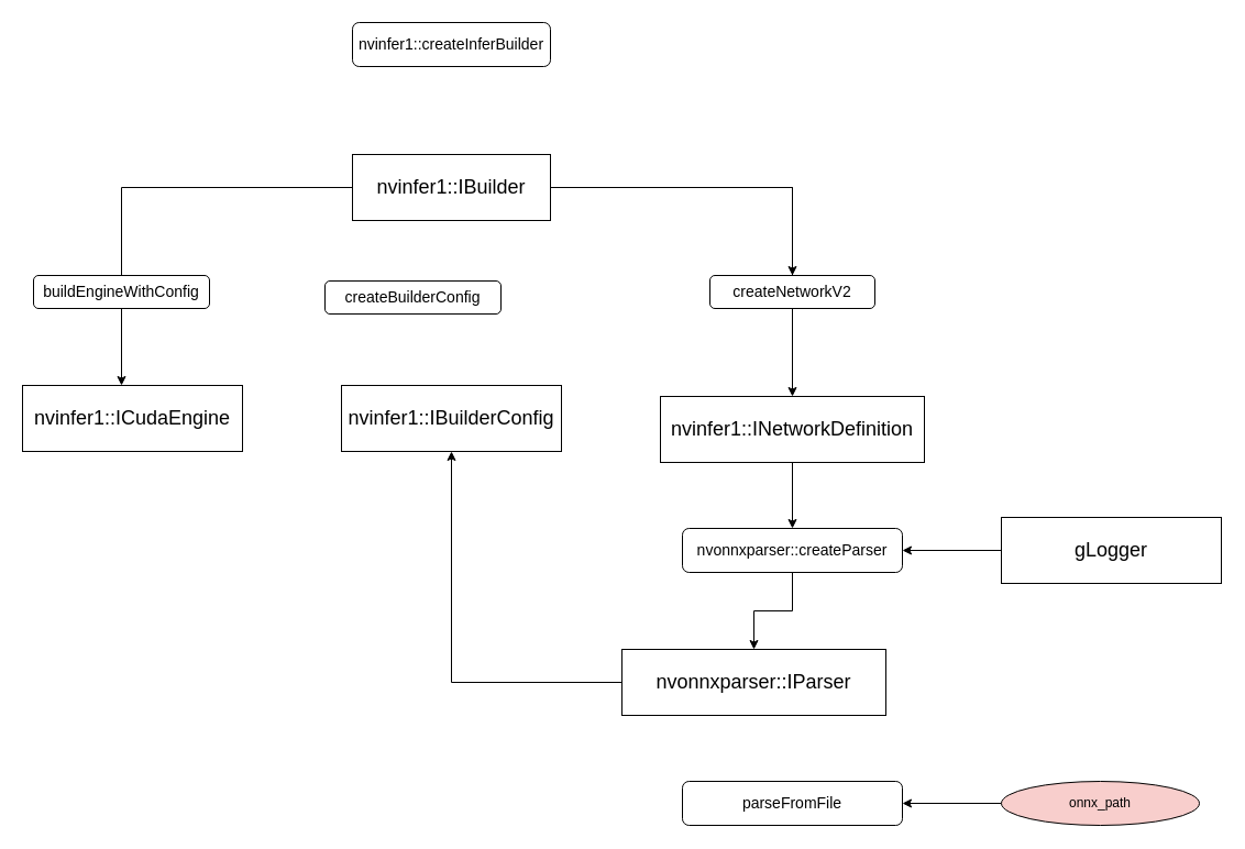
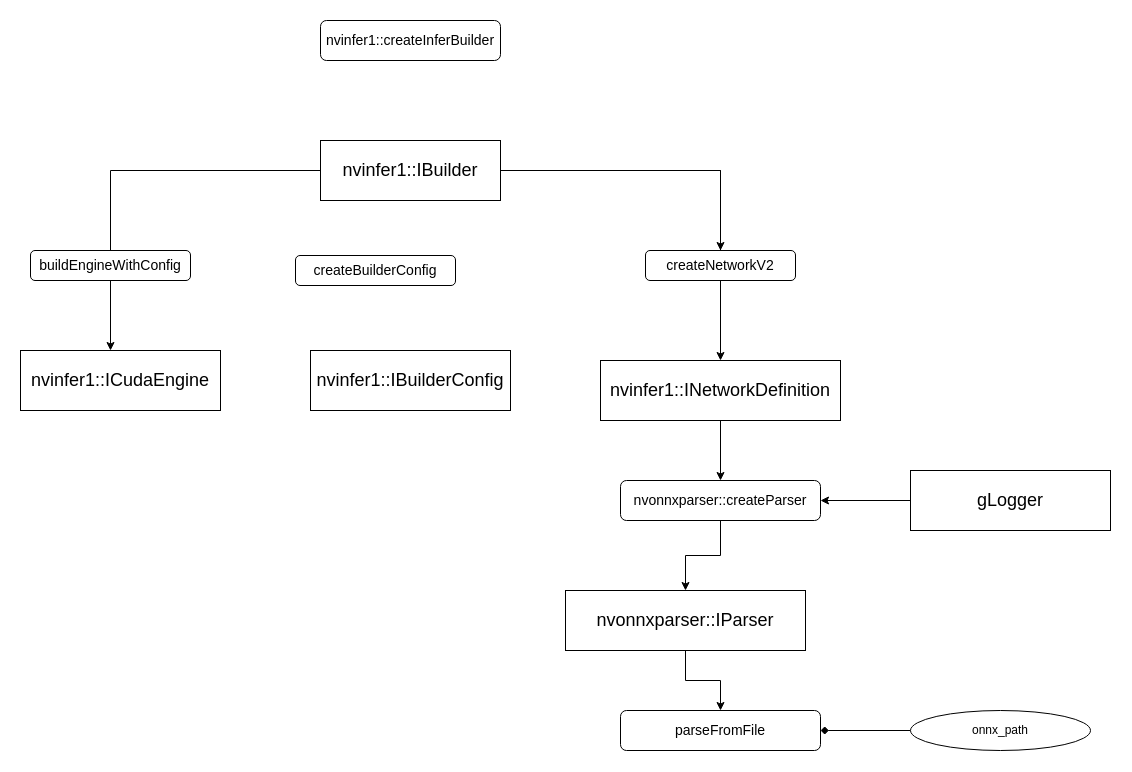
  <mxCell id="0" />
  <mxCell id="1" parent="0" />
  <mxCell id="2" style="edgeStyle=orthogonalEdgeStyle;rounded=0;orthogonalLoop=1;jettySize=auto;html=1;" parent="1" source="5" target="8" edge="1"><mxGeometry relative="1" as="geometry" /></mxCell>
  <mxCell id="3" style="edgeStyle=orthogonalEdgeStyle;rounded=0;orthogonalLoop=1;jettySize=auto;html=1;" parent="1" source="5" target="10" edge="1"><mxGeometry relative="1" as="geometry" /></mxCell>
  <mxCell id="4" style="edgeStyle=orthogonalEdgeStyle;rounded=0;orthogonalLoop=1;jettySize=auto;html=1;entryX=0.45;entryY=0;entryDx=0;entryDy=0;entryPerimeter=0;" parent="1" source="5" target="21" edge="1"><mxGeometry relative="1" as="geometry" /></mxCell>
  <mxCell id="5" value="&lt;font style=&quot;font-size: 18px&quot;&gt;nvinfer1::IBuilder&lt;/font&gt;" style="rounded=0;whiteSpace=wrap;html=1;" parent="1" vertex="1"><mxGeometry x="320" y="140" width="180" height="60" as="geometry" /></mxCell>
  <mxCell id="6" value="&lt;span&gt;&lt;font style=&quot;font-size: 18px&quot;&gt;nvinfer1::IBuilderConfig&lt;/font&gt;&lt;/span&gt;" style="rounded=0;whiteSpace=wrap;html=1;" parent="1" vertex="1"><mxGeometry x="310" y="350" width="200" height="60" as="geometry" /></mxCell>
  <mxCell id="7" value="" style="edgeStyle=orthogonalEdgeStyle;rounded=0;orthogonalLoop=1;jettySize=auto;html=1;" parent="1" source="8" target="17" edge="1"><mxGeometry relative="1" as="geometry" /></mxCell>
  <mxCell id="8" value="&lt;span&gt;&lt;font style=&quot;font-size: 18px&quot;&gt;nvinfer1::INetworkDefinition&lt;/font&gt;&lt;/span&gt;" style="rounded=0;whiteSpace=wrap;html=1;" parent="1" vertex="1"><mxGeometry x="600" y="360" width="240" height="60" as="geometry" /></mxCell>
  <mxCell id="9" value="&lt;span&gt;&lt;font style=&quot;font-size: 14px&quot;&gt;createBuilderConfig&lt;/font&gt;&lt;/span&gt;" style="rounded=1;whiteSpace=wrap;html=1;" parent="1" vertex="1"><mxGeometry x="295" y="255" width="160" height="30" as="geometry" /></mxCell>
  <mxCell id="10" value="&lt;span&gt;&lt;font style=&quot;font-size: 14px&quot;&gt;createNetworkV2&lt;/font&gt;&lt;/span&gt;" style="rounded=1;whiteSpace=wrap;html=1;" parent="1" vertex="1"><mxGeometry x="645" y="250" width="150" height="30" as="geometry" /></mxCell>
  <mxCell id="11" value="&lt;span&gt;&lt;font style=&quot;font-size: 14px&quot;&gt;nvinfer1::createInferBuilder&lt;/font&gt;&lt;/span&gt;" style="rounded=1;whiteSpace=wrap;html=1;" parent="1" vertex="1"><mxGeometry x="320" y="20" width="180" height="40" as="geometry" /></mxCell>
- <mxCell id="12" value="" style="edgeStyle=orthogonalEdgeStyle;rounded=0;orthogonalLoop=1;jettySize=auto;html=1;" parent="1" source="13" target="6" edge="1"><mxGeometry relative="1" as="geometry" /></mxCell>
+ <mxCell id="12" value="" style="edgeStyle=orthogonalEdgeStyle;rounded=0;orthogonalLoop=1;jettySize=auto;html=1;" parent="1" source="13" target="18" edge="1"><mxGeometry relative="1" as="geometry" /></mxCell>
  <mxCell id="13" value="&lt;font style=&quot;font-size: 18px&quot;&gt;nvonnxparser::IParser&lt;/font&gt;" style="rounded=0;whiteSpace=wrap;html=1;" parent="1" vertex="1"><mxGeometry x="565" y="590" width="240" height="60" as="geometry" /></mxCell>
  <mxCell id="14" value="" style="edgeStyle=orthogonalEdgeStyle;rounded=0;orthogonalLoop=1;jettySize=auto;html=1;" parent="1" source="15" target="17" edge="1"><mxGeometry relative="1" as="geometry" /></mxCell>
  <mxCell id="15" value="&lt;span style=&quot;font-size: 18px&quot;&gt;gLogger&lt;/span&gt;" style="rounded=0;whiteSpace=wrap;html=1;" parent="1" vertex="1"><mxGeometry x="910" y="470" width="200" height="60" as="geometry" /></mxCell>
  <mxCell id="16" value="" style="edgeStyle=orthogonalEdgeStyle;rounded=0;orthogonalLoop=1;jettySize=auto;html=1;" parent="1" source="17" target="13" edge="1"><mxGeometry relative="1" as="geometry" /></mxCell>
  <mxCell id="17" value="&lt;font style=&quot;font-size: 14px&quot;&gt;nvonnxparser::createParser&lt;/font&gt;" style="rounded=1;whiteSpace=wrap;html=1;" parent="1" vertex="1"><mxGeometry x="620" y="480" width="200" height="40" as="geometry" /></mxCell>
  <mxCell id="18" value="&lt;span style=&quot;font-size: 14px&quot;&gt;parseFromFile&lt;/span&gt;" style="rounded=1;whiteSpace=wrap;html=1;" parent="1" vertex="1"><mxGeometry x="620" y="710" width="200" height="40" as="geometry" /></mxCell>
- <mxCell id="19" value="" style="edgeStyle=orthogonalEdgeStyle;rounded=0;orthogonalLoop=1;jettySize=auto;html=1;" parent="1" source="20" target="18" edge="1"><mxGeometry relative="1" as="geometry" /></mxCell>
- <mxCell id="20" value="onnx_path" style="ellipse;whiteSpace=wrap;html=1;fillColor=#f8cecc;" parent="1" vertex="1"><mxGeometry x="910" y="710" width="180" height="40" as="geometry" /></mxCell>
+ <mxCell id="19" value="" style="edgeStyle=orthogonalEdgeStyle;rounded=0;orthogonalLoop=1;jettySize=auto;html=1;endArrow=diamond;" parent="1" source="20" target="18" edge="1"><mxGeometry relative="1" as="geometry" /></mxCell>
+ <mxCell id="20" value="onnx_path" style="ellipse;whiteSpace=wrap;html=1;" parent="1" vertex="1"><mxGeometry x="910" y="710" width="180" height="40" as="geometry" /></mxCell>
  <mxCell id="21" value="&lt;span&gt;&lt;font style=&quot;font-size: 18px&quot;&gt;nvinfer1::ICudaEngine&lt;/font&gt;&lt;/span&gt;" style="rounded=0;whiteSpace=wrap;html=1;" parent="1" vertex="1"><mxGeometry x="20" y="350" width="200" height="60" as="geometry" /></mxCell>
  <mxCell id="22" value="&lt;span&gt;&lt;font style=&quot;font-size: 14px&quot;&gt;buildEngineWithConfig&lt;/font&gt;&lt;/span&gt;" style="rounded=1;whiteSpace=wrap;html=1;" parent="1" vertex="1"><mxGeometry x="30" y="250" width="160" height="30" as="geometry" /></mxCell>
